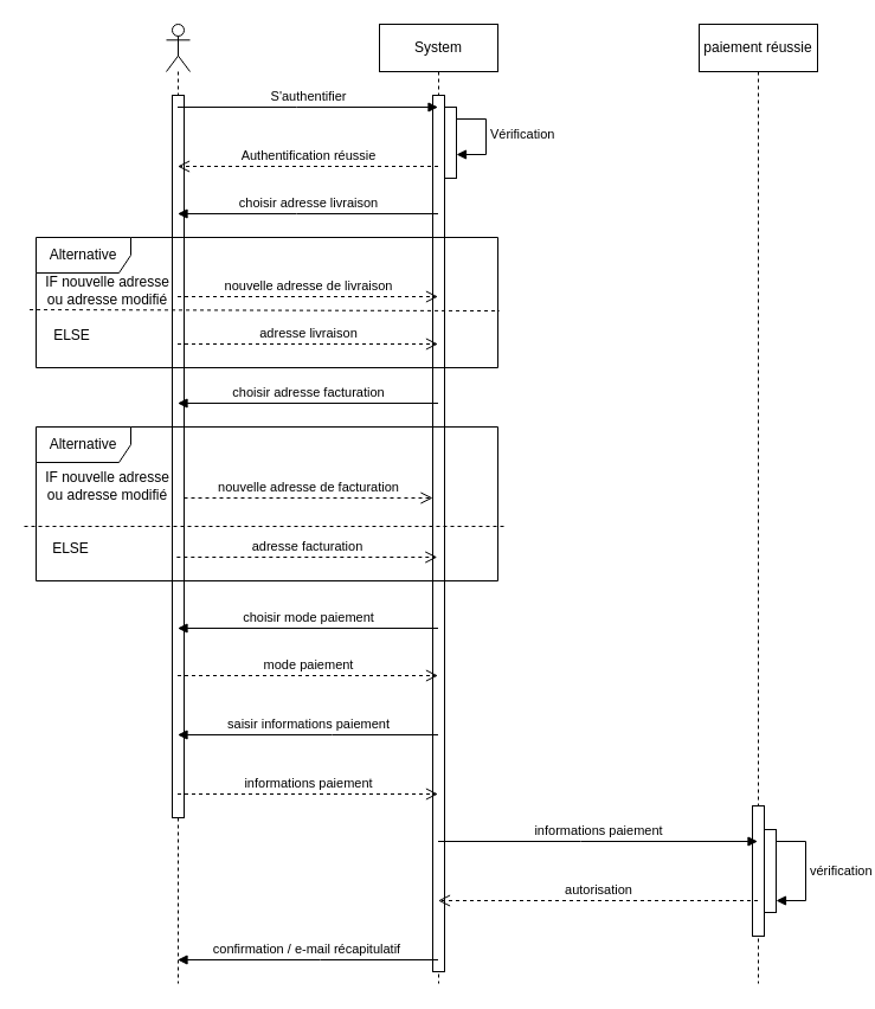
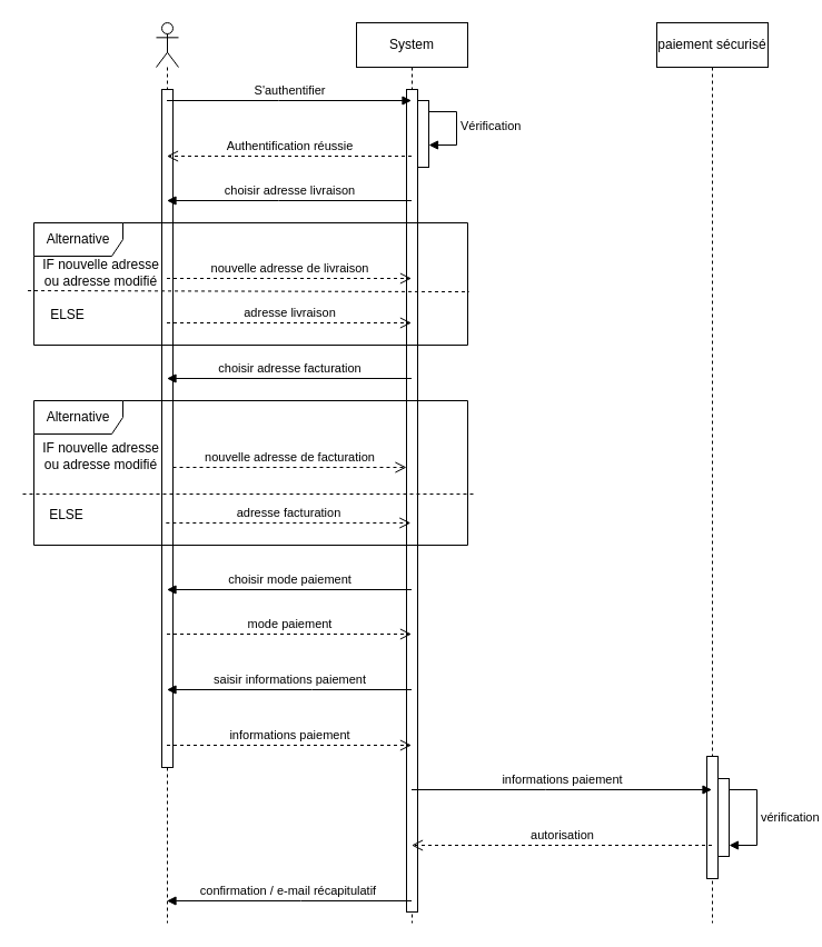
  <mxCell id="0" />
  <mxCell id="1" parent="0" />
  <mxCell id="2" value="" style="shape=umlLifeline;perimeter=lifelinePerimeter;whiteSpace=wrap;html=1;container=1;dropTarget=0;collapsible=0;recursiveResize=0;outlineConnect=0;portConstraint=eastwest;newEdgeStyle={&quot;curved&quot;:0,&quot;rounded&quot;:0};participant=umlActor;" parent="1" vertex="1"><mxGeometry x="140" width="20" height="810" as="geometry" y="20" /></mxCell>
  <mxCell id="3" value="" style="html=1;points=[[0,0,0,0,5],[0,1,0,0,-5],[1,0,0,0,5],[1,1,0,0,-5]];perimeter=orthogonalPerimeter;outlineConnect=0;targetShapes=umlLifeline;portConstraint=eastwest;newEdgeStyle={&quot;curved&quot;:0,&quot;rounded&quot;:0};" parent="2" vertex="1"><mxGeometry x="5" y="60" width="10" height="610" as="geometry" /></mxCell>
  <mxCell id="4" value="System" style="shape=umlLifeline;perimeter=lifelinePerimeter;whiteSpace=wrap;html=1;container=1;dropTarget=0;collapsible=0;recursiveResize=0;outlineConnect=0;portConstraint=eastwest;newEdgeStyle={&quot;curved&quot;:0,&quot;rounded&quot;:0};" parent="1" vertex="1"><mxGeometry x="320" width="100" height="810" as="geometry" y="20" /></mxCell>
  <mxCell id="5" value="" style="html=1;points=[[0,0,0,0,5],[0,1,0,0,-5],[1,0,0,0,5],[1,1,0,0,-5]];perimeter=orthogonalPerimeter;outlineConnect=0;targetShapes=umlLifeline;portConstraint=eastwest;newEdgeStyle={&quot;curved&quot;:0,&quot;rounded&quot;:0};" parent="4" vertex="1"><mxGeometry x="45" y="60" width="10" height="740" as="geometry" /></mxCell>
  <mxCell id="6" value="" style="html=1;points=[[0,0,0,0,5],[0,1,0,0,-5],[1,0,0,0,5],[1,1,0,0,-5]];perimeter=orthogonalPerimeter;outlineConnect=0;targetShapes=umlLifeline;portConstraint=eastwest;newEdgeStyle={&quot;curved&quot;:0,&quot;rounded&quot;:0};" parent="4" vertex="1"><mxGeometry x="55" y="70" width="10" height="60" as="geometry" /></mxCell>
  <mxCell id="7" value="Vérification" style="html=1;align=left;spacingLeft=2;endArrow=block;rounded=0;edgeStyle=orthogonalEdgeStyle;curved=0;rounded=0;exitX=1;exitY=0;exitDx=0;exitDy=5;exitPerimeter=0;" parent="4" source="6" target="6" edge="1"><mxGeometry relative="1" as="geometry"><mxPoint x="70" y="90" as="sourcePoint" /><Array as="points"><mxPoint x="65" y="80" /><mxPoint x="90" y="80" /><mxPoint x="90" y="110" /></Array></mxGeometry></mxCell>
  <mxCell id="8" value="S'authentifier" style="html=1;verticalAlign=bottom;endArrow=block;curved=0;rounded=0;" parent="1" source="2" target="4" edge="1"><mxGeometry width="80" relative="1" as="geometry"><mxPoint x="740" y="370" as="sourcePoint" /><mxPoint x="820" y="370" as="targetPoint" /><Array as="points"><mxPoint x="250" y="90" /></Array></mxGeometry></mxCell>
  <mxCell id="9" value="Authentification réussie" style="html=1;verticalAlign=bottom;endArrow=open;dashed=1;endSize=8;curved=0;rounded=0;" parent="1" source="4" target="2" edge="1"><mxGeometry relative="1" as="geometry"><mxPoint x="820" y="370" as="sourcePoint" /><mxPoint x="740" y="370" as="targetPoint" /><Array as="points"><mxPoint x="270" y="140" /></Array></mxGeometry></mxCell>
  <mxCell id="10" value="choisir adresse livraison" style="html=1;verticalAlign=bottom;endArrow=block;curved=0;rounded=0;" parent="1" source="4" target="2" edge="1"><mxGeometry width="80" relative="1" as="geometry"><mxPoint x="740" y="370" as="sourcePoint" /><mxPoint x="820" y="370" as="targetPoint" /><Array as="points"><mxPoint x="250" y="180" /></Array><mxPoint as="offset" /></mxGeometry></mxCell>
  <mxCell id="11" value="Alternative" style="shape=umlFrame;whiteSpace=wrap;html=1;pointerEvents=0;width=80;height=30;" parent="1" vertex="1"><mxGeometry x="30" y="200" width="390" height="110" as="geometry" /></mxCell>
  <mxCell id="12" value="adresse livraison" style="html=1;verticalAlign=bottom;endArrow=open;dashed=1;endSize=8;curved=0;rounded=0;" parent="1" source="2" target="4" edge="1"><mxGeometry relative="1" as="geometry"><mxPoint x="860" y="370" as="sourcePoint" /><mxPoint y="370" as="targetPoint" x="780" /><Array as="points"><mxPoint x="250" y="290" /></Array><mxPoint as="offset" /></mxGeometry></mxCell>
  <mxCell id="13" value="" style="endArrow=none;dashed=1;html=1;rounded=0;exitX=-0.014;exitY=0.555;exitDx=0;exitDy=0;exitPerimeter=0;entryX=1.003;entryY=0.564;entryDx=0;entryDy=0;entryPerimeter=0;" parent="1" source="11" target="11" edge="1"><mxGeometry width="50" height="50" relative="1" as="geometry"><mxPoint x="800" y="390" as="sourcePoint" /><mxPoint x="850" y="340" as="targetPoint" /></mxGeometry></mxCell>
  <mxCell id="14" value="IF nouvelle adresse&lt;br&gt;ou adresse modifié" style="text;html=1;align=center;verticalAlign=middle;resizable=0;points=[];autosize=1;strokeColor=none;fillColor=none;" parent="1" vertex="1"><mxGeometry x="25" y="225" width="130" height="40" as="geometry" /></mxCell>
  <mxCell id="15" value="nouvelle adresse de livraison" style="html=1;verticalAlign=bottom;endArrow=open;dashed=1;endSize=8;curved=0;rounded=0;" parent="1" source="2" target="4" edge="1"><mxGeometry relative="1" as="geometry"><mxPoint x="860" y="370" as="sourcePoint" /><mxPoint y="370" as="targetPoint" x="780" /><Array as="points"><mxPoint x="240" y="250" /></Array></mxGeometry></mxCell>
  <mxCell id="16" value="ELSE" style="text;html=1;align=center;verticalAlign=middle;resizable=0;points=[];autosize=1;strokeColor=none;fillColor=none;" parent="1" vertex="1"><mxGeometry x="35" y="268" width="50" height="30" as="geometry" /></mxCell>
  <mxCell id="17" value="choisir adresse facturation" style="html=1;verticalAlign=bottom;endArrow=block;curved=0;rounded=0;" parent="1" edge="1"><mxGeometry width="80" relative="1" as="geometry"><mxPoint x="369.5" y="340" as="sourcePoint" /><mxPoint x="149.5" y="340" as="targetPoint" /></mxGeometry></mxCell>
  <mxCell id="18" value="Alternative" style="shape=umlFrame;whiteSpace=wrap;html=1;pointerEvents=0;width=80;height=30;" parent="1" vertex="1"><mxGeometry x="30" y="360" width="390" height="130" as="geometry" /></mxCell>
  <mxCell id="19" value="adresse facturation" style="html=1;verticalAlign=bottom;endArrow=open;dashed=1;endSize=8;curved=0;rounded=0;" parent="1" edge="1"><mxGeometry relative="1" as="geometry"><mxPoint x="148.83" y="470" as="sourcePoint" /><mxPoint x="368.83" y="470" as="targetPoint" /><Array as="points"><mxPoint x="248.83" y="470" /></Array><mxPoint as="offset" /></mxGeometry></mxCell>
  <mxCell id="20" value="" style="endArrow=none;dashed=1;html=1;rounded=0;entryX=1.013;entryY=0.646;entryDx=0;entryDy=0;entryPerimeter=0;" parent="1" target="18" edge="1"><mxGeometry width="50" height="50" relative="1" as="geometry"><mxPoint x="20" y="444" as="sourcePoint" /><mxPoint x="848.83" y="520" as="targetPoint" /><Array as="points" /></mxGeometry></mxCell>
  <mxCell id="21" value="IF nouvelle adresse&lt;br&gt;ou adresse modifié" style="text;html=1;align=center;verticalAlign=middle;resizable=0;points=[];autosize=1;strokeColor=none;fillColor=none;" parent="1" vertex="1"><mxGeometry x="25" y="390" width="130" height="40" as="geometry" /></mxCell>
  <mxCell id="22" value="nouvelle adresse de facturation" style="html=1;verticalAlign=bottom;endArrow=open;dashed=1;endSize=8;curved=0;rounded=0;" parent="1" target="5" edge="1"><mxGeometry relative="1" as="geometry"><mxPoint x="155" y="420" as="sourcePoint" /><mxPoint x="375" y="420" as="targetPoint" /><Array as="points" /></mxGeometry></mxCell>
  <mxCell id="23" value="ELSE" style="text;html=1;align=center;verticalAlign=middle;resizable=0;points=[];autosize=1;strokeColor=none;fillColor=none;" parent="1" vertex="1"><mxGeometry x="33.83" y="448" width="50" height="30" as="geometry" /></mxCell>
- <mxCell id="24" value="paiement réussie" style="shape=umlLifeline;perimeter=lifelinePerimeter;whiteSpace=wrap;html=1;container=1;dropTarget=0;collapsible=0;recursiveResize=0;outlineConnect=0;portConstraint=eastwest;newEdgeStyle={&quot;curved&quot;:0,&quot;rounded&quot;:0};" parent="1" vertex="1"><mxGeometry x="590" width="100" height="810" as="geometry" y="20" /></mxCell>
+ <mxCell id="24" value="paiement sécurisé" style="shape=umlLifeline;perimeter=lifelinePerimeter;whiteSpace=wrap;html=1;container=1;dropTarget=0;collapsible=0;recursiveResize=0;outlineConnect=0;portConstraint=eastwest;newEdgeStyle={&quot;curved&quot;:0,&quot;rounded&quot;:0};" parent="1" vertex="1"><mxGeometry x="590" width="100" height="810" as="geometry" y="20" /></mxCell>
  <mxCell id="25" value="" style="html=1;points=[[0,0,0,0,5],[0,1,0,0,-5],[1,0,0,0,5],[1,1,0,0,-5]];perimeter=orthogonalPerimeter;outlineConnect=0;targetShapes=umlLifeline;portConstraint=eastwest;newEdgeStyle={&quot;curved&quot;:0,&quot;rounded&quot;:0};" parent="24" vertex="1"><mxGeometry x="45" y="660" width="10" height="110" as="geometry" /></mxCell>
  <mxCell id="26" value="" style="html=1;points=[[0,0,0,0,5],[0,1,0,0,-5],[1,0,0,0,5],[1,1,0,0,-5]];perimeter=orthogonalPerimeter;outlineConnect=0;targetShapes=umlLifeline;portConstraint=eastwest;newEdgeStyle={&quot;curved&quot;:0,&quot;rounded&quot;:0};" parent="24" vertex="1"><mxGeometry x="55" y="680" width="10" height="70" as="geometry" /></mxCell>
  <mxCell id="27" value="vérification" style="html=1;align=left;spacingLeft=2;endArrow=block;rounded=0;edgeStyle=orthogonalEdgeStyle;curved=0;rounded=0;" parent="24" target="26" edge="1" source="26"><mxGeometry relative="1" as="geometry"><mxPoint x="60" y="690" as="sourcePoint" /><Array as="points"><mxPoint x="90" y="690" /><mxPoint x="90" y="740" /></Array><mxPoint as="offset" /></mxGeometry></mxCell>
  <mxCell id="28" value="choisir mode paiement" style="html=1;verticalAlign=bottom;endArrow=block;curved=0;rounded=0;" parent="1" edge="1"><mxGeometry width="80" relative="1" as="geometry"><mxPoint x="369.5" y="530" as="sourcePoint" /><mxPoint x="149.5" y="530" as="targetPoint" /></mxGeometry></mxCell>
  <mxCell id="29" value="mode paiement" style="html=1;verticalAlign=bottom;endArrow=open;dashed=1;endSize=8;curved=0;rounded=0;" parent="1" edge="1"><mxGeometry relative="1" as="geometry"><mxPoint x="149.5" y="570" as="sourcePoint" /><mxPoint x="369.5" y="570" as="targetPoint" /><Array as="points"><mxPoint x="240" y="570" /></Array></mxGeometry></mxCell>
  <mxCell id="30" value="informations paiement" style="html=1;verticalAlign=bottom;endArrow=block;curved=0;rounded=0;" parent="1" source="4" target="24" edge="1"><mxGeometry width="80" relative="1" as="geometry"><mxPoint y="370" as="sourcePoint" x="780" /><mxPoint x="860" y="370" as="targetPoint" /><Array as="points"><mxPoint x="490" y="710" /></Array></mxGeometry></mxCell>
  <mxCell id="31" value="autorisation" style="html=1;verticalAlign=bottom;endArrow=open;dashed=1;endSize=8;curved=0;rounded=0;" parent="1" source="24" target="4" edge="1"><mxGeometry relative="1" as="geometry"><mxPoint x="860" y="490" as="sourcePoint" /><mxPoint y="490" as="targetPoint" x="780" /><Array as="points"><mxPoint x="510" y="760" /></Array></mxGeometry></mxCell>
  <mxCell id="32" value="saisir informations paiement" style="html=1;verticalAlign=bottom;endArrow=block;curved=0;rounded=0;" parent="1" source="4" target="2" edge="1"><mxGeometry width="80" relative="1" as="geometry"><mxPoint y="610" as="sourcePoint" x="780" /><mxPoint x="860" y="610" as="targetPoint" /><Array as="points"><mxPoint x="280" y="620" /></Array></mxGeometry></mxCell>
  <mxCell id="33" value="informations paiement" style="html=1;verticalAlign=bottom;endArrow=open;dashed=1;endSize=8;curved=0;rounded=0;" parent="1" source="2" target="4" edge="1"><mxGeometry relative="1" as="geometry"><mxPoint x="860" y="610" as="sourcePoint" /><mxPoint y="610" as="targetPoint" x="780" /><Array as="points"><mxPoint x="260" y="670" /></Array></mxGeometry></mxCell>
  <mxCell id="34" value="confirmation / e-mail récapitulatif&amp;nbsp;" style="html=1;verticalAlign=bottom;endArrow=block;curved=0;rounded=0;" parent="1" source="4" target="2" edge="1"><mxGeometry width="80" relative="1" as="geometry"><mxPoint y="850" as="sourcePoint" x="780" /><mxPoint x="860" y="850" as="targetPoint" /><Array as="points"><mxPoint x="270" y="810" /></Array></mxGeometry></mxCell>
